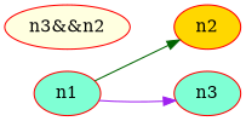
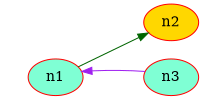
  digraph {
    rankdir=LR
    node [color=red style=filled fillcolor=aquamarine]
    n1 [a=4 b=3]
    n2 [fillcolor=gold]
    n3 [a=3 label=n3]
-   n4 [a=toto label="n3&&n2" fillcolor=lightyellow]
    n1 -> n2 [a=5 b=2 color=darkgreen]
-   n1 -> n3 [b=1 color=purple]
+   n3 -> n1 [b=1 color=purple]
  }
